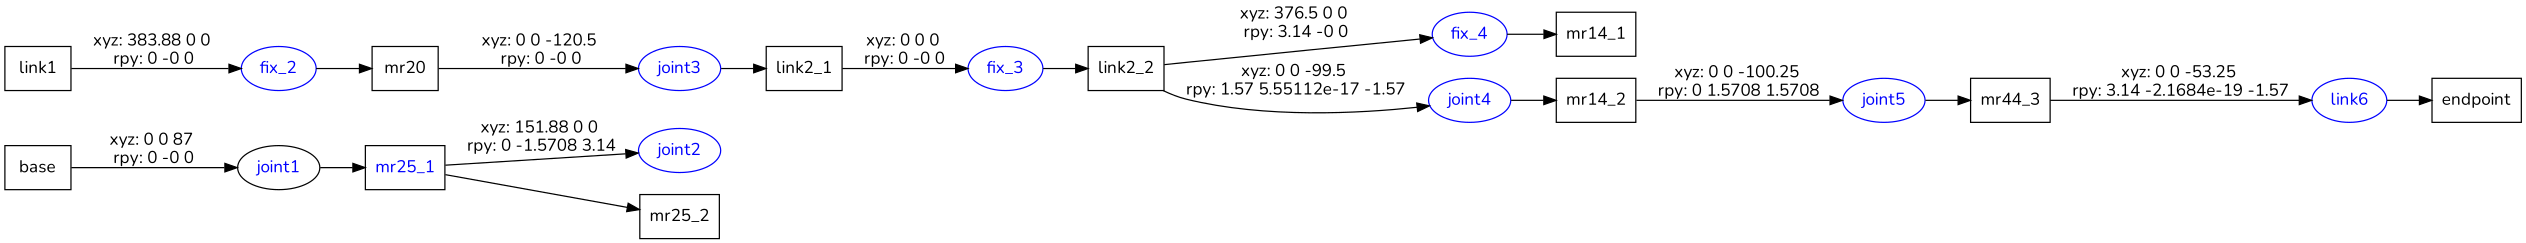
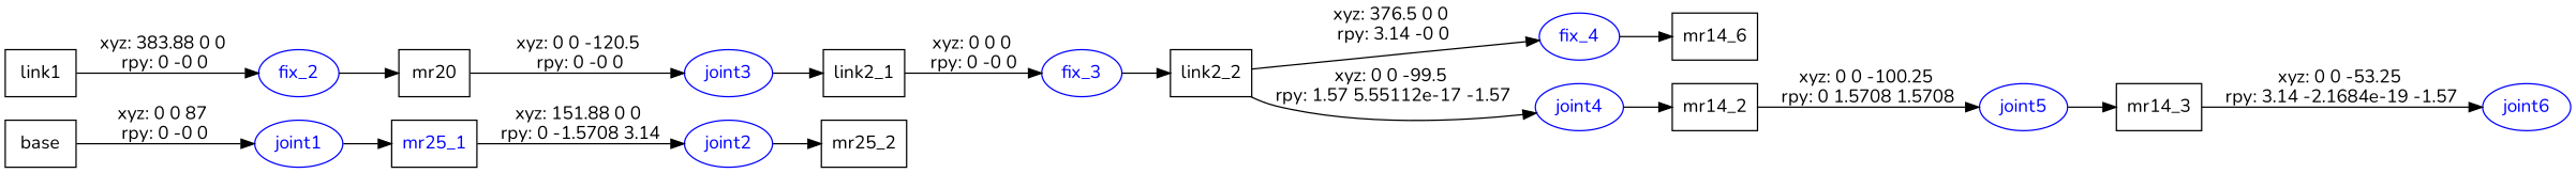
  digraph {
    fontname=Nunito
    rankdir=LR
    node [fontname=Nunito shape=box]
    edge [fontname=Nunito]
    n1 [label=base]
-   joint1 [color=black fontcolor=blue shape=ellipse]
+   joint1 [color=blue fontcolor=blue shape=ellipse]
    n3 [fontcolor=blue label=mr25_1]
    joint2 [color=blue fontcolor=blue shape=ellipse]
    n5 [label=mr25_2]
    n6 [label=link1]
    fix_2 [color=blue fontcolor=blue shape=ellipse]
    n8 [label=mr20]
    joint3 [color=blue fontcolor=blue shape=ellipse]
    n10 [label=link2_1]
    fix_3 [color=blue fontcolor=blue shape=ellipse]
    n12 [label=link2_2]
    fix_4 [color=blue fontcolor=blue shape=ellipse]
    joint4 [color=blue fontcolor=blue shape=ellipse]
-   n15 [label=mr14_1]
+   n15 [label=mr14_6]
    n16 [label=mr14_2]
    joint5 [color=blue fontcolor=blue shape=ellipse]
-   n18 [label=mr44_3]
-   joint6 [color=blue fontcolor=blue shape=ellipse label=link6]
-   n20 [label=endpoint]
+   n18 [label=mr14_3]
+   joint6 [color=blue fontcolor=blue shape=ellipse]
    n1 -> joint1 [label="xyz: 0 0 87 \nrpy: 0 -0 0"]
    joint1 -> n3
    n3 -> joint2 [label="xyz: 151.88 0 0 \nrpy: 0 -1.5708 3.14"]
-   n3 -> n5
+   joint2 -> n5
    n6 -> fix_2 [label="xyz: 383.88 0 0 \nrpy: 0 -0 0"]
    fix_2 -> n8
    n8 -> joint3 [label="xyz: 0 0 -120.5 \nrpy: 0 -0 0"]
    joint3 -> n10
    n10 -> fix_3 [label="xyz: 0 0 0 \nrpy: 0 -0 0"]
    fix_3 -> n12
    n12 -> fix_4 [label="xyz: 376.5 0 0 \nrpy: 3.14 -0 0"]
    n12 -> joint4 [label="xyz: 0 0 -99.5 \nrpy: 1.57 5.55112e-17 -1.57"]
    fix_4 -> n15
    joint4 -> n16
    n16 -> joint5 [label="xyz: 0 0 -100.25 \nrpy: 0 1.5708 1.5708"]
    joint5 -> n18
    n18 -> joint6 [label="xyz: 0 0 -53.25 \nrpy: 3.14 -2.1684e-19 -1.57"]
-   joint6 -> n20
  }
